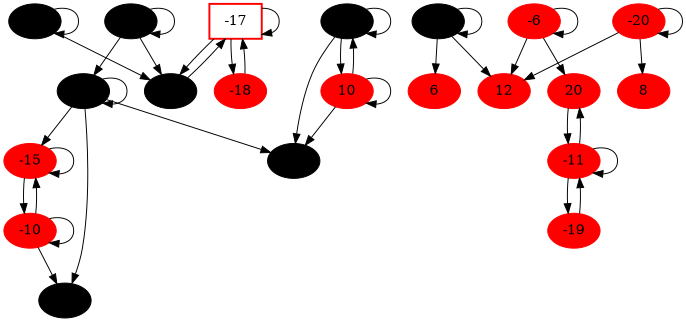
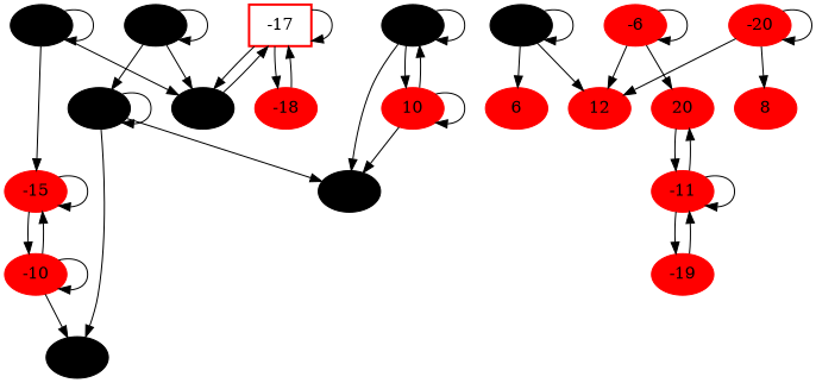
  digraph {
    node [color="2.000000 2.000000 2.000000" style=filled]
    -17 [color="1.700000 1.700000 1.700000" shape=box style=bold]
    -9 [color="0.000000 0.000000 0.000000"]
    -18 [color="1.700000 1.700000 1.700000"]
    -3 [color="0.000000 0.000000 0.000000"]
    6
    12
    -6
    20
    -11
    -19
    -20
    8
    -8 [color="0.000000 0.000000 0.000000"]
    -2 [color="0.000000 0.000000 0.000000"]
    10
    -10
    -15
    16 [color="0.000000 0.000000 0.000000"]
    -12 [color="0.000000 0.000000 0.000000"]
    15 [color="0.000000 0.000000 0.000000"]
    -5 [color="0.000000 0.000000 0.000000"]
    -17 -> -17
    -17 -> -9
    -17 -> -18
    -9 -> -17
    -18 -> -17
    -3 -> -3
    -3 -> 6
    -3 -> 12
    -6 -> 12
    -6 -> -6
    -6 -> 20
    20 -> -11
    -11 -> 20
    -11 -> -11
    -11 -> -19
    -19 -> -11
    -20 -> 12
    -20 -> -20
    -20 -> 8
    -8 -> -8
    -8 -> -2
    -8 -> 10
    10 -> -8
    10 -> -2
    10 -> 10
    -10 -> -10
    -10 -> -15
    -10 -> 16
    -15 -> -10
    -15 -> -15
    -12 -> -9
-   15 -> -15
+   -12 -> -15
    -12 -> -12
    15 -> -2
    15 -> 16
    15 -> 15
    -5 -> -9
    -5 -> 15
    -5 -> -5
  }
